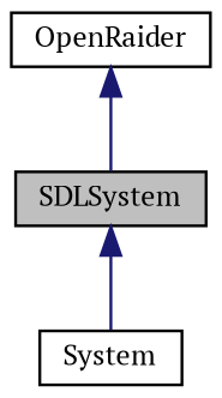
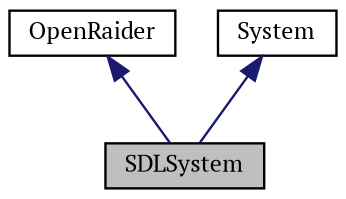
  digraph {
    fontname="PT Serif"
    node [color=black fillcolor=white fontname="PT Serif" fontsize=10 shape=record style=filled]
    edge [color=midnightblue dir=back fontname="PT Serif" fontsize=10 labelfontname=Helvetica labelfontsize=10 style=solid]
    n1 [fillcolor=grey75 fontcolor=black height=0.2 label=SDLSystem width=0.4]
    n2 [height=0.2 label=OpenRaider width=0.4]
    n3 [height=0.2 label=System width=0.4]
    n2 -> n1
-   n1 -> n3
+   n3 -> n1
  }
